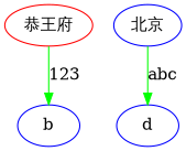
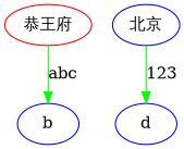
  digraph {
    node [color=blue]
    edge [color=green]
    n1 [color=red fontname=FangSong label="恭王府"]
    b
    n3 [fontname=FangSong label="北京"]
    d
-   n1 -> b [label=123]
-   n3 -> d [label=abc]
+   n1 -> b [label=abc]
+   n3 -> d [label=123]
  }
